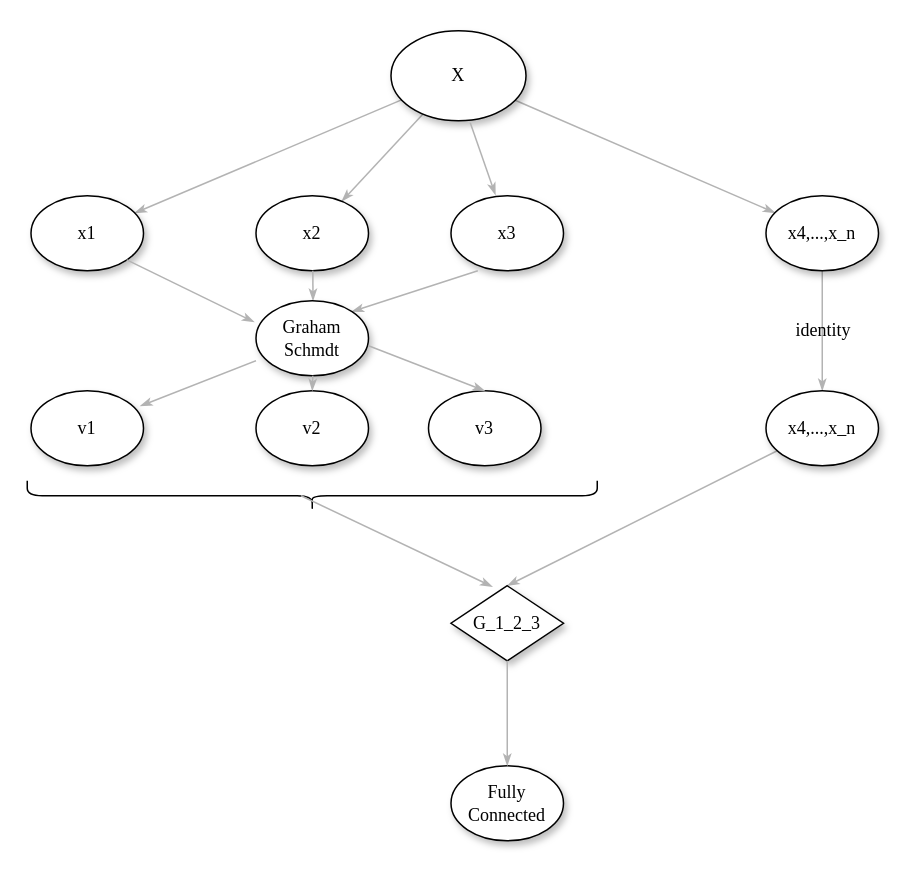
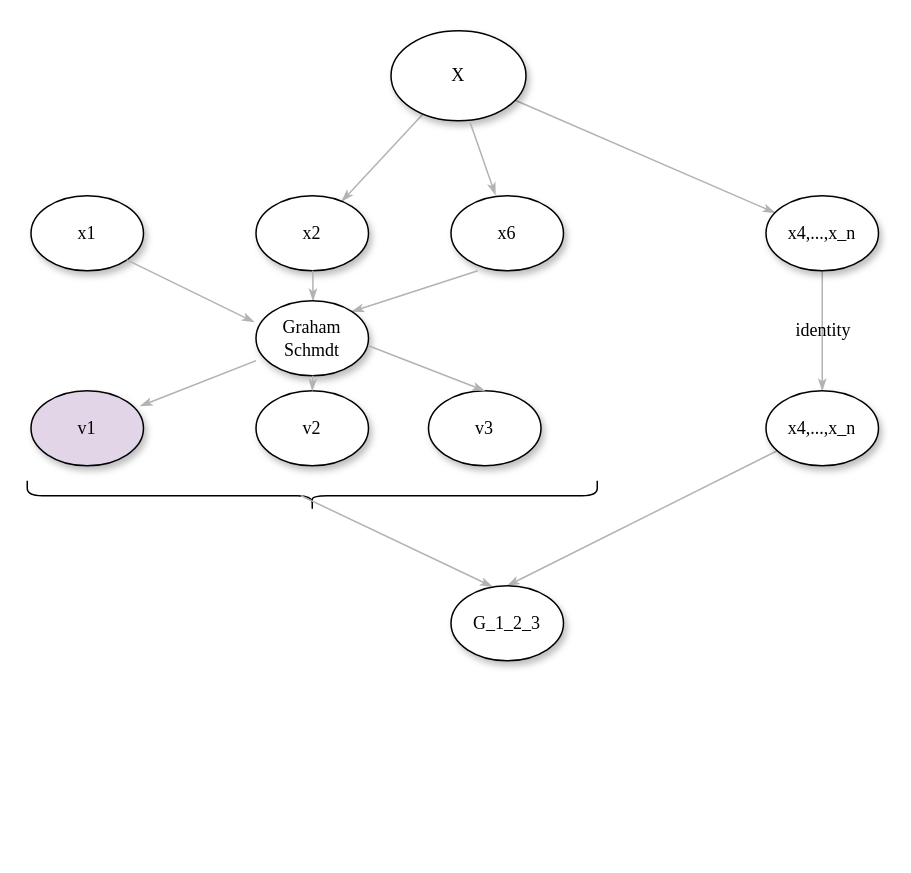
  <mxCell id="0" />
  <mxCell id="1" parent="0" />
  <mxCell id="2" style="edgeStyle=none;rounded=1;html=1;labelBackgroundColor=none;startArrow=none;startFill=0;startSize=5;endArrow=classicThin;endFill=1;endSize=5;jettySize=auto;orthogonalLoop=1;strokeColor=#B3B3B3;strokeWidth=1;fontFamily=Verdana;fontSize=12" parent="1" source="5" target="6" edge="1"><mxGeometry relative="1" as="geometry" /></mxCell>
- <mxCell id="3" value="" style="edgeStyle=none;rounded=1;html=1;labelBackgroundColor=none;startArrow=none;startFill=0;startSize=5;endArrow=classicThin;endFill=1;endSize=5;jettySize=auto;orthogonalLoop=1;strokeColor=#B3B3B3;strokeWidth=1;fontFamily=Verdana;fontSize=12" parent="1" source="5" target="13" edge="1"><mxGeometry x="0.047" y="16" relative="1" as="geometry"><mxPoint as="offset" /></mxGeometry></mxCell>
  <mxCell id="4" value="" style="edgeStyle=none;rounded=1;html=1;labelBackgroundColor=none;startArrow=none;startFill=0;startSize=5;endArrow=classicThin;endFill=1;endSize=5;jettySize=auto;orthogonalLoop=1;strokeColor=#B3B3B3;strokeWidth=1;fontFamily=Verdana;fontSize=12" parent="1" source="5" target="8" edge="1"><mxGeometry x="-0.079" y="-32" relative="1" as="geometry"><mxPoint as="offset" /></mxGeometry></mxCell>
  <mxCell id="5" value="X" style="ellipse;whiteSpace=wrap;html=1;rounded=0;shadow=1;comic=0;labelBackgroundColor=none;strokeWidth=1;fontFamily=Verdana;fontSize=12;align=center;" parent="1" vertex="1"><mxGeometry x="260" y="20" width="90" height="60" as="geometry" /></mxCell>
  <mxCell id="6" value="&lt;span&gt;x2&lt;/span&gt;" style="ellipse;whiteSpace=wrap;html=1;rounded=0;shadow=1;comic=0;labelBackgroundColor=none;strokeWidth=1;fontFamily=Verdana;fontSize=12;align=center;" parent="1" vertex="1"><mxGeometry x="170" y="130" width="75" height="50" as="geometry" /></mxCell>
  <mxCell id="7" value="identity" style="edgeStyle=none;rounded=1;html=1;labelBackgroundColor=none;startArrow=none;startFill=0;startSize=5;endArrow=classicThin;endFill=1;endSize=5;jettySize=auto;orthogonalLoop=1;strokeColor=#B3B3B3;strokeWidth=1;fontFamily=Verdana;fontSize=12" parent="1" source="8" target="10" edge="1"><mxGeometry relative="1" as="geometry" /></mxCell>
  <mxCell id="8" value="x4,...,x_n" style="ellipse;whiteSpace=wrap;html=1;rounded=0;shadow=1;comic=0;labelBackgroundColor=none;strokeWidth=1;fontFamily=Verdana;fontSize=12;align=center;" parent="1" vertex="1"><mxGeometry x="510" y="130" width="75" height="50" as="geometry" /></mxCell>
  <mxCell id="9" value="" style="edgeStyle=none;rounded=1;html=1;labelBackgroundColor=none;startArrow=none;startFill=0;startSize=5;endArrow=classicThin;endFill=1;endSize=5;jettySize=auto;orthogonalLoop=1;strokeColor=#B3B3B3;strokeWidth=1;fontFamily=Verdana;fontSize=12;entryX=0.5;entryY=0;entryDx=0;entryDy=0;" parent="1" source="10" target="26" edge="1"><mxGeometry relative="1" as="geometry"><mxPoint x="390" y="370" as="targetPoint" /><Array as="points" /></mxGeometry></mxCell>
  <mxCell id="10" value="x4,...,x_n" style="ellipse;whiteSpace=wrap;html=1;rounded=0;shadow=1;comic=0;labelBackgroundColor=none;strokeWidth=1;fontFamily=Verdana;fontSize=12;align=center;" parent="1" vertex="1"><mxGeometry x="510" y="260" width="75" height="50" as="geometry" /></mxCell>
  <mxCell id="11" value="&lt;span&gt;v3&lt;/span&gt;" style="ellipse;whiteSpace=wrap;html=1;rounded=0;shadow=1;comic=0;labelBackgroundColor=none;strokeWidth=1;fontFamily=Verdana;fontSize=12;align=center;" parent="1" vertex="1"><mxGeometry x="285" y="260" width="75" height="50" as="geometry" /></mxCell>
  <mxCell id="12" value="&lt;span&gt;v2&lt;/span&gt;" style="ellipse;whiteSpace=wrap;html=1;rounded=0;shadow=1;comic=0;labelBackgroundColor=none;strokeWidth=1;fontFamily=Verdana;fontSize=12;align=center;" parent="1" vertex="1"><mxGeometry x="170" y="260" width="75" height="50" as="geometry" /></mxCell>
  <mxCell id="13" value="x1" style="ellipse;whiteSpace=wrap;html=1;rounded=0;shadow=1;comic=0;labelBackgroundColor=none;strokeWidth=1;fontFamily=Verdana;fontSize=12;align=center;" parent="1" vertex="1"><mxGeometry x="20" y="130" width="75" height="50" as="geometry" /></mxCell>
- <mxCell id="14" value="&lt;span&gt;v1&lt;/span&gt;" style="ellipse;whiteSpace=wrap;html=1;rounded=0;shadow=1;comic=0;labelBackgroundColor=none;strokeWidth=1;fontFamily=Verdana;fontSize=12;align=center;" parent="1" vertex="1"><mxGeometry x="20" y="260" width="75" height="50" as="geometry" /></mxCell>
- <mxCell id="15" value="&lt;span&gt;x3&lt;/span&gt;" style="ellipse;whiteSpace=wrap;html=1;rounded=0;shadow=1;comic=0;labelBackgroundColor=none;strokeWidth=1;fontFamily=Verdana;fontSize=12;align=center;" vertex="1" parent="1"><mxGeometry x="300" y="130" width="75" height="50" as="geometry" /></mxCell>
+ <mxCell id="14" value="&lt;span&gt;v1&lt;/span&gt;" style="ellipse;whiteSpace=wrap;html=1;rounded=0;shadow=1;comic=0;labelBackgroundColor=none;strokeWidth=1;fontFamily=Verdana;fontSize=12;align=center;fillColor=#e1d5e7;" parent="1" vertex="1"><mxGeometry x="20" y="260" width="75" height="50" as="geometry" /></mxCell>
+ <mxCell id="15" value="&lt;span&gt;x6&lt;/span&gt;" style="ellipse;whiteSpace=wrap;html=1;rounded=0;shadow=1;comic=0;labelBackgroundColor=none;strokeWidth=1;fontFamily=Verdana;fontSize=12;align=center;" vertex="1" parent="1"><mxGeometry x="300" y="130" width="75" height="50" as="geometry" /></mxCell>
  <mxCell id="16" style="edgeStyle=none;rounded=1;html=1;labelBackgroundColor=none;startArrow=none;startFill=0;startSize=5;endArrow=classicThin;endFill=1;endSize=5;jettySize=auto;orthogonalLoop=1;strokeColor=#B3B3B3;strokeWidth=1;fontFamily=Verdana;fontSize=12;entryX=0.395;entryY=-0.012;entryDx=0;entryDy=0;entryPerimeter=0;exitX=0.587;exitY=1.023;exitDx=0;exitDy=0;exitPerimeter=0;" edge="1" parent="1" source="5" target="15"><mxGeometry relative="1" as="geometry"><mxPoint x="291.33" y="85.515" as="sourcePoint" /><mxPoint x="237.165" y="143.713" as="targetPoint" /></mxGeometry></mxCell>
  <mxCell id="17" value="" style="edgeStyle=none;rounded=1;html=1;labelBackgroundColor=none;startArrow=none;startFill=0;startSize=5;endArrow=classicThin;endFill=1;endSize=5;jettySize=auto;orthogonalLoop=1;strokeColor=#B3B3B3;strokeWidth=1;fontFamily=Verdana;fontSize=12;entryX=1;entryY=0;entryDx=0;entryDy=0;" edge="1" parent="1" target="20"><mxGeometry x="0.047" y="16" relative="1" as="geometry"><mxPoint x="317.89" y="180" as="sourcePoint" /><mxPoint x="280" y="200" as="targetPoint" /><mxPoint as="offset" /></mxGeometry></mxCell>
  <mxCell id="18" value="" style="edgeStyle=none;rounded=1;html=1;labelBackgroundColor=none;startArrow=none;startFill=0;startSize=5;endArrow=classicThin;endFill=1;endSize=5;jettySize=auto;orthogonalLoop=1;strokeColor=#B3B3B3;strokeWidth=1;fontFamily=Verdana;fontSize=12" edge="1" parent="1"><mxGeometry x="0.047" y="16" relative="1" as="geometry"><mxPoint x="207.89" y="180" as="sourcePoint" /><mxPoint x="208" y="200" as="targetPoint" /><mxPoint as="offset" /></mxGeometry></mxCell>
  <mxCell id="19" value="" style="edgeStyle=none;rounded=1;html=1;labelBackgroundColor=none;startArrow=none;startFill=0;startSize=5;endArrow=classicThin;endFill=1;endSize=5;jettySize=auto;orthogonalLoop=1;strokeColor=#B3B3B3;strokeWidth=1;fontFamily=Verdana;fontSize=12;exitX=1;exitY=1;exitDx=0;exitDy=0;entryX=-0.016;entryY=0.284;entryDx=0;entryDy=0;entryPerimeter=0;" edge="1" parent="1" source="13" target="20"><mxGeometry x="0.047" y="16" relative="1" as="geometry"><mxPoint x="67.89" y="180" as="sourcePoint" /><mxPoint x="120" y="210" as="targetPoint" /><mxPoint as="offset" /></mxGeometry></mxCell>
  <mxCell id="20" value="&lt;span&gt;Graham Schmdt&lt;/span&gt;" style="ellipse;whiteSpace=wrap;html=1;rounded=0;shadow=1;comic=0;labelBackgroundColor=none;strokeWidth=1;fontFamily=Verdana;fontSize=12;align=center;" vertex="1" parent="1"><mxGeometry x="170" y="200" width="75" height="50" as="geometry" /></mxCell>
  <mxCell id="21" value="" style="edgeStyle=none;rounded=1;html=1;labelBackgroundColor=none;startArrow=none;startFill=0;startSize=5;endArrow=classicThin;endFill=1;endSize=5;jettySize=auto;orthogonalLoop=1;strokeColor=#B3B3B3;strokeWidth=1;fontFamily=Verdana;fontSize=12;exitX=1;exitY=1;exitDx=0;exitDy=0;entryX=0.971;entryY=0.204;entryDx=0;entryDy=0;entryPerimeter=0;" edge="1" parent="1" target="14"><mxGeometry x="0.047" y="16" relative="1" as="geometry"><mxPoint x="169.998" y="239.996" as="sourcePoint" /><mxPoint x="254.96" y="281.4" as="targetPoint" /><mxPoint as="offset" /></mxGeometry></mxCell>
  <mxCell id="22" value="" style="edgeStyle=none;rounded=1;html=1;labelBackgroundColor=none;startArrow=none;startFill=0;startSize=5;endArrow=classicThin;endFill=1;endSize=5;jettySize=auto;orthogonalLoop=1;strokeColor=#B3B3B3;strokeWidth=1;fontFamily=Verdana;fontSize=12;entryX=0.5;entryY=0;entryDx=0;entryDy=0;" edge="1" parent="1" target="12"><mxGeometry x="0.047" y="16" relative="1" as="geometry"><mxPoint x="207.89" y="250" as="sourcePoint" /><mxPoint x="300" y="280" as="targetPoint" /><mxPoint as="offset" /></mxGeometry></mxCell>
  <mxCell id="23" value="" style="edgeStyle=none;rounded=1;html=1;labelBackgroundColor=none;startArrow=none;startFill=0;startSize=5;endArrow=classicThin;endFill=1;endSize=5;jettySize=auto;orthogonalLoop=1;strokeColor=#B3B3B3;strokeWidth=1;fontFamily=Verdana;fontSize=12;exitX=1;exitY=1;exitDx=0;exitDy=0;entryX=0.5;entryY=0;entryDx=0;entryDy=0;" edge="1" parent="1" target="11"><mxGeometry x="0.047" y="16" relative="1" as="geometry"><mxPoint x="244.998" y="229.996" as="sourcePoint" /><mxPoint x="329.96" y="271.4" as="targetPoint" /><mxPoint as="offset" /></mxGeometry></mxCell>
  <mxCell id="24" value="" style="shape=curlyBracket;whiteSpace=wrap;html=1;rounded=1;size=0.5;rotation=-90;" vertex="1" parent="1"><mxGeometry x="197.5" y="140" width="20" height="380" as="geometry" /></mxCell>
  <mxCell id="25" value="" style="edgeStyle=none;rounded=1;html=1;labelBackgroundColor=none;startArrow=none;startFill=0;startSize=5;endArrow=classicThin;endFill=1;endSize=5;jettySize=auto;orthogonalLoop=1;strokeColor=#B3B3B3;strokeWidth=1;fontFamily=Verdana;fontSize=12;exitX=1;exitY=1;exitDx=0;exitDy=0;entryX=0.368;entryY=0.012;entryDx=0;entryDy=0;entryPerimeter=0;" edge="1" parent="1" target="26"><mxGeometry x="0.047" y="16" relative="1" as="geometry"><mxPoint x="199.998" y="329.996" as="sourcePoint" /><mxPoint x="284.96" y="371.4" as="targetPoint" /><mxPoint as="offset" /></mxGeometry></mxCell>
- <mxCell id="26" value="&lt;span&gt;G_1_2_3&lt;/span&gt;" style="rhombus;whiteSpace=wrap;html=1;shadow=1;comic=0;labelBackgroundColor=none;strokeWidth=1;fontFamily=Verdana;fontSize=12;align=center;" vertex="1" parent="1"><mxGeometry x="300" y="390" width="75" height="50" as="geometry" /></mxCell>
- <mxCell id="27" value="&lt;span&gt;Fully Connected&lt;/span&gt;" style="ellipse;whiteSpace=wrap;html=1;rounded=0;shadow=1;comic=0;labelBackgroundColor=none;strokeWidth=1;fontFamily=Verdana;fontSize=12;align=center;" vertex="1" parent="1"><mxGeometry x="300" y="510" width="75" height="50" as="geometry" /></mxCell>
- <mxCell id="28" value="" style="edgeStyle=none;rounded=1;html=1;labelBackgroundColor=none;startArrow=none;startFill=0;startSize=5;endArrow=classicThin;endFill=1;endSize=5;jettySize=auto;orthogonalLoop=1;strokeColor=#B3B3B3;strokeWidth=1;fontFamily=Verdana;fontSize=12;exitX=0.5;exitY=1;exitDx=0;exitDy=0;entryX=0.5;entryY=0;entryDx=0;entryDy=0;" edge="1" parent="1" source="26" target="27"><mxGeometry x="0.047" y="16" relative="1" as="geometry"><mxPoint x="329.998" y="439.996" as="sourcePoint" /><mxPoint x="457.6" y="500.6" as="targetPoint" /><mxPoint as="offset" /></mxGeometry></mxCell>
+ <mxCell id="26" value="&lt;span&gt;G_1_2_3&lt;/span&gt;" style="ellipse;whiteSpace=wrap;html=1;rounded=0;shadow=1;comic=0;labelBackgroundColor=none;strokeWidth=1;fontFamily=Verdana;fontSize=12;align=center;" vertex="1" parent="1"><mxGeometry x="300" y="390" width="75" height="50" as="geometry" /></mxCell>
